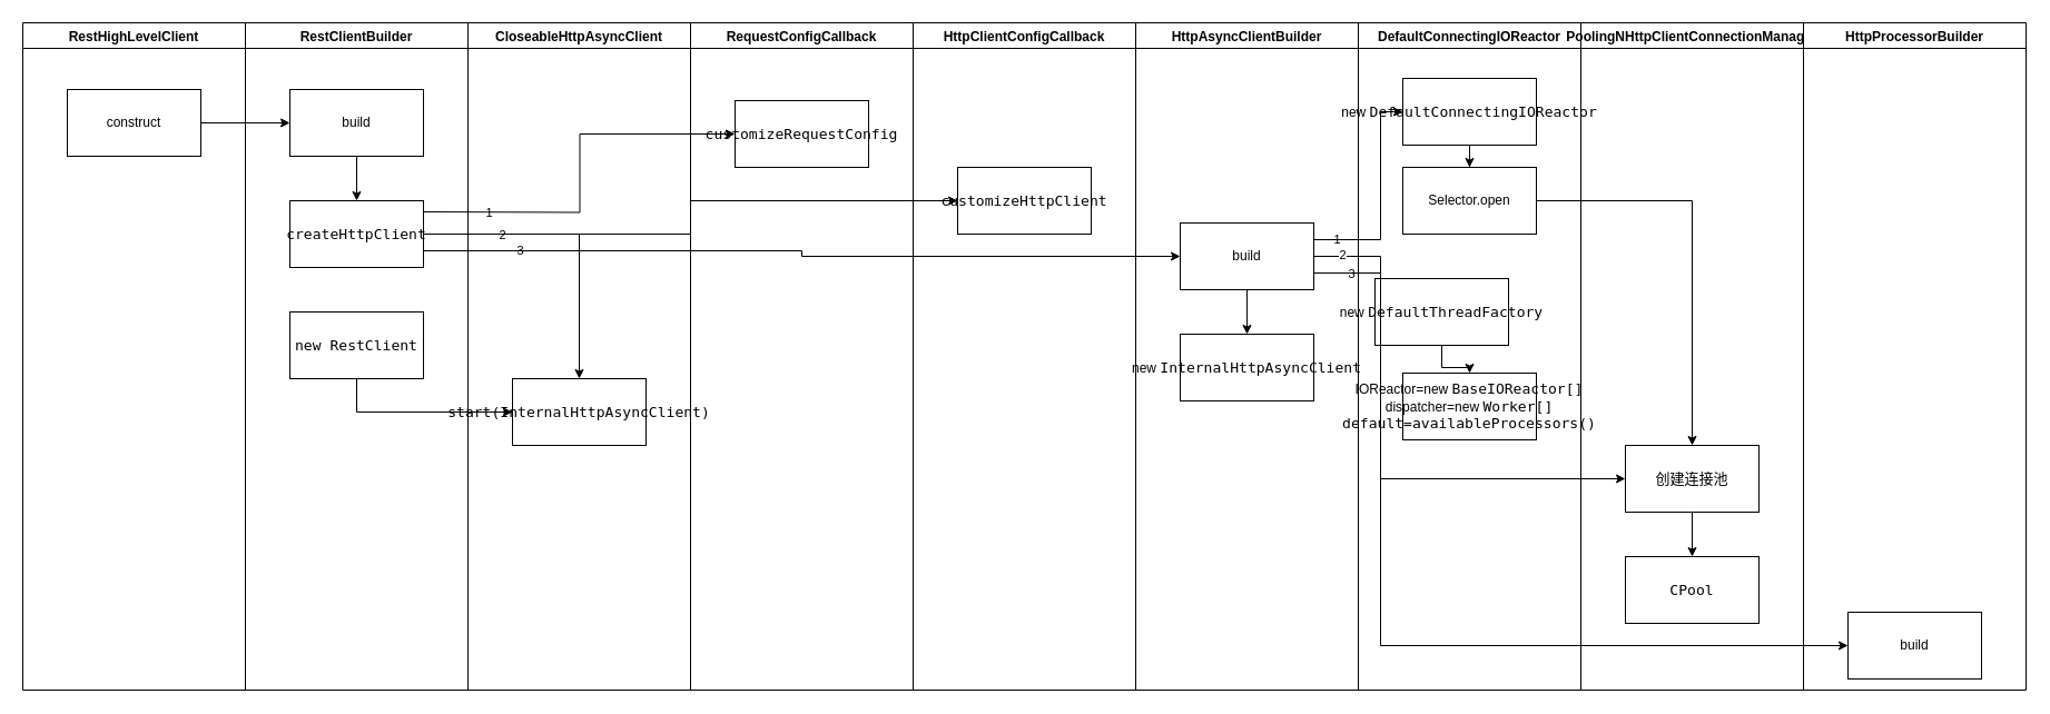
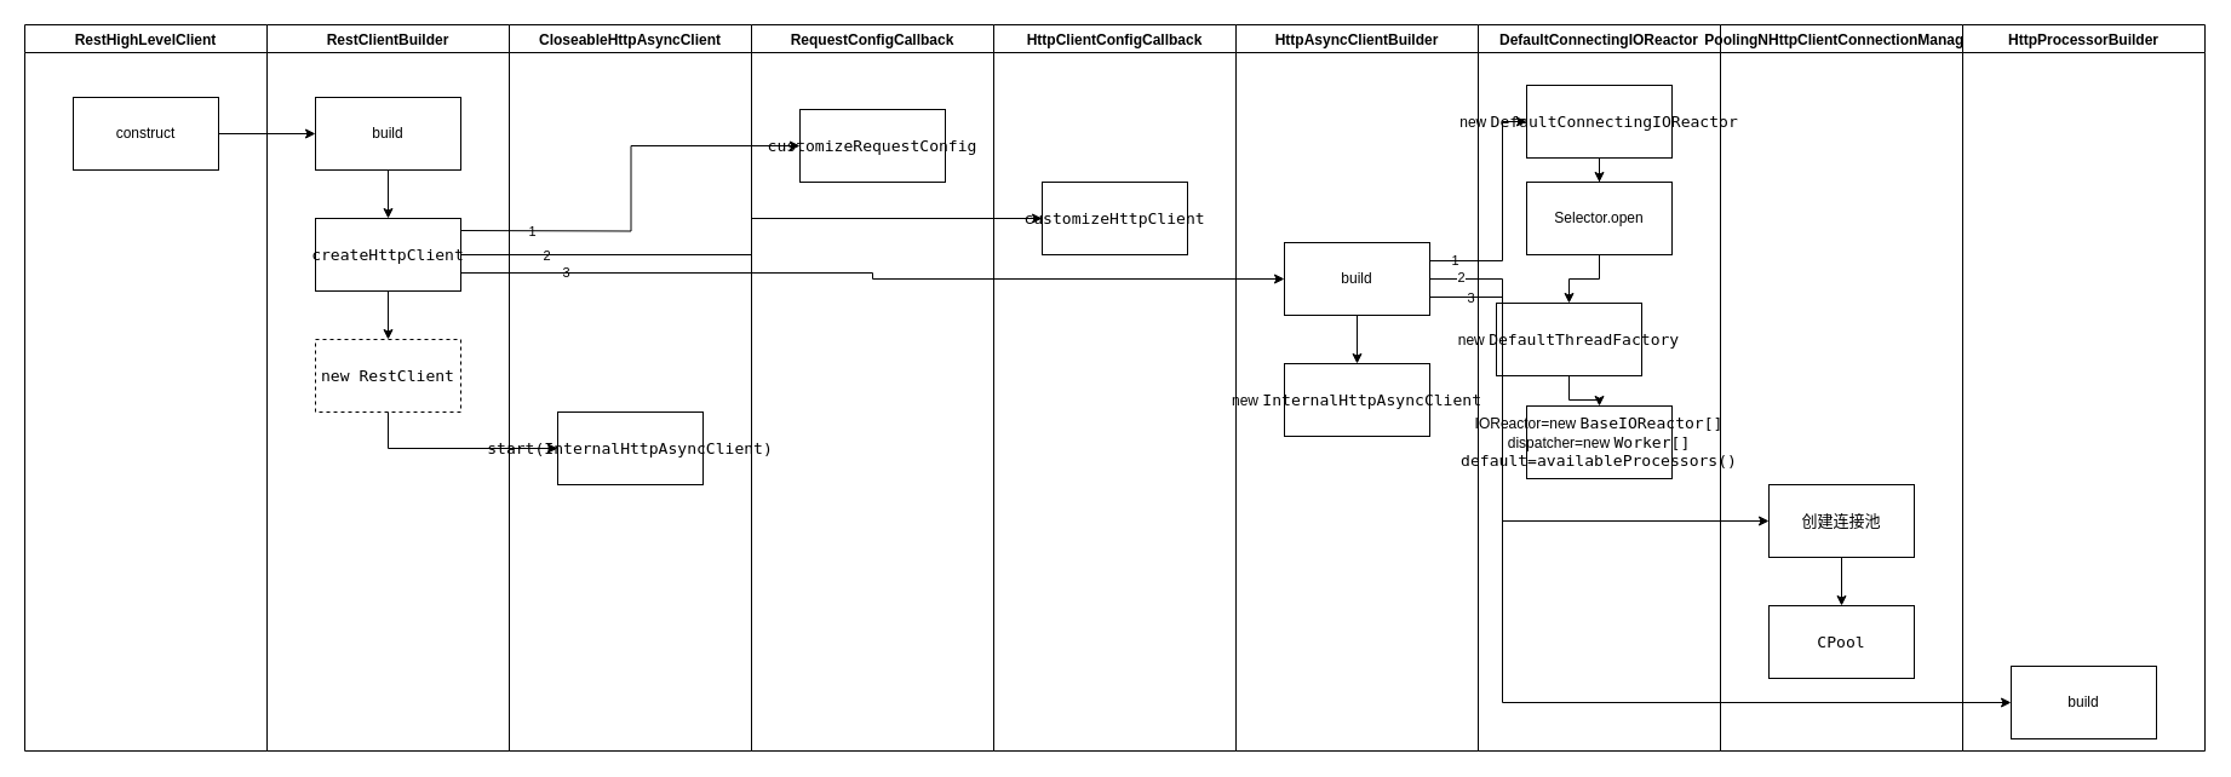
  <mxCell id="0" />
  <mxCell id="1" parent="0" />
  <mxCell id="2" value="RestHighLevelClient" style="swimlane;fontColor=default;labelBackgroundColor=none;" vertex="1" parent="1"><mxGeometry x="20" y="20" width="200" height="600" as="geometry" /></mxCell>
  <mxCell id="3" value="construct" style="rounded=0;whiteSpace=wrap;html=1;fontColor=default;labelBackgroundColor=none;" vertex="1" parent="2"><mxGeometry x="40" y="60" width="120" height="60" as="geometry" /></mxCell>
  <mxCell id="4" value="RestClientBuilder" style="swimlane;fontColor=default;labelBackgroundColor=none;" vertex="1" parent="1"><mxGeometry x="220" y="20" width="200" height="600" as="geometry" /></mxCell>
  <mxCell id="5" value="build" style="rounded=0;whiteSpace=wrap;html=1;fontColor=default;labelBackgroundColor=none;" vertex="1" parent="4"><mxGeometry x="40" y="60" width="120" height="60" as="geometry" /></mxCell>
  <mxCell id="6" value="&lt;pre style=&quot;font-family: &amp;quot;JetBrains Mono&amp;quot;, monospace; font-size: 9.8pt;&quot;&gt;&lt;span style=&quot;&quot;&gt;createHttpClient&lt;/span&gt;&lt;/pre&gt;" style="rounded=0;whiteSpace=wrap;html=1;fontColor=default;labelBackgroundColor=none;" vertex="1" parent="4"><mxGeometry x="40" y="160" width="120" height="60" as="geometry" /></mxCell>
  <mxCell id="7" value="" style="edgeStyle=orthogonalEdgeStyle;rounded=0;orthogonalLoop=1;jettySize=auto;html=1;fontColor=default;labelBackgroundColor=none;" edge="1" parent="4" source="5" target="6"><mxGeometry relative="1" as="geometry" /></mxCell>
- <mxCell id="8" value="&lt;pre style=&quot;font-family: &amp;quot;JetBrains Mono&amp;quot;, monospace; font-size: 9.8pt;&quot;&gt;&lt;span style=&quot;&quot;&gt;new &lt;/span&gt;RestClient&lt;/pre&gt;" style="rounded=0;whiteSpace=wrap;html=1;fontColor=default;labelBackgroundColor=none;" vertex="1" parent="4"><mxGeometry x="40" y="260" width="120" height="60" as="geometry" /></mxCell>
- <mxCell id="9" value="" style="edgeStyle=orthogonalEdgeStyle;rounded=0;orthogonalLoop=1;jettySize=auto;html=1;fontColor=default;labelBackgroundColor=none;" edge="1" parent="4" source="6" target="12"><mxGeometry relative="1" as="geometry" /></mxCell>
+ <mxCell id="8" value="&lt;pre style=&quot;font-family: &amp;quot;JetBrains Mono&amp;quot;, monospace; font-size: 9.8pt;&quot;&gt;&lt;span style=&quot;&quot;&gt;new &lt;/span&gt;RestClient&lt;/pre&gt;" style="rounded=0;whiteSpace=wrap;html=1;fontColor=default;labelBackgroundColor=none;dashed=1;" vertex="1" parent="4"><mxGeometry x="40" y="260" width="120" height="60" as="geometry" /></mxCell>
+ <mxCell id="9" value="" style="edgeStyle=orthogonalEdgeStyle;rounded=0;orthogonalLoop=1;jettySize=auto;html=1;fontColor=default;labelBackgroundColor=none;" edge="1" parent="4" source="6" target="8"><mxGeometry relative="1" as="geometry" /></mxCell>
  <mxCell id="10" value="" style="edgeStyle=orthogonalEdgeStyle;rounded=0;orthogonalLoop=1;jettySize=auto;html=1;fontColor=default;labelBackgroundColor=none;" edge="1" parent="1" source="3" target="5"><mxGeometry relative="1" as="geometry" /></mxCell>
  <mxCell id="11" value="CloseableHttpAsyncClient" style="swimlane;fontColor=default;labelBackgroundColor=none;" vertex="1" parent="1"><mxGeometry x="420" y="20" width="200" height="600" as="geometry" /></mxCell>
  <mxCell id="12" value="&lt;pre style=&quot;font-family: &amp;quot;JetBrains Mono&amp;quot;, monospace; font-size: 9.8pt;&quot;&gt;&lt;font&gt;start(&lt;/font&gt;InternalHttpAsyncClient)&lt;/pre&gt;" style="rounded=0;whiteSpace=wrap;html=1;fontColor=default;labelBackgroundColor=none;" vertex="1" parent="11"><mxGeometry x="40" y="320" width="120" height="60" as="geometry" /></mxCell>
  <mxCell id="13" value="" style="edgeStyle=orthogonalEdgeStyle;rounded=0;orthogonalLoop=1;jettySize=auto;html=1;entryX=0;entryY=0.5;entryDx=0;entryDy=0;exitX=0.5;exitY=1;exitDx=0;exitDy=0;fontColor=default;labelBackgroundColor=none;" edge="1" parent="1" source="8" target="12"><mxGeometry relative="1" as="geometry"><mxPoint x="320" y="370" as="targetPoint" /></mxGeometry></mxCell>
  <mxCell id="14" value="RequestConfigCallback" style="swimlane;fontColor=default;labelBackgroundColor=none;" vertex="1" parent="1"><mxGeometry x="620" y="20" width="200" height="600" as="geometry" /></mxCell>
  <mxCell id="15" value="&lt;pre style=&quot;font-family: &amp;quot;JetBrains Mono&amp;quot;, monospace; font-size: 9.8pt;&quot;&gt;&lt;pre style=&quot;font-family: &amp;quot;JetBrains Mono&amp;quot;, monospace; font-size: 9.8pt;&quot;&gt;&lt;span style=&quot;&quot;&gt;customizeRequestConfig&lt;/span&gt;&lt;/pre&gt;&lt;/pre&gt;" style="rounded=0;whiteSpace=wrap;html=1;fontColor=default;labelBackgroundColor=none;" vertex="1" parent="14"><mxGeometry x="40" y="70" width="120" height="60" as="geometry" /></mxCell>
  <mxCell id="16" value="" style="edgeStyle=orthogonalEdgeStyle;rounded=0;orthogonalLoop=1;jettySize=auto;html=1;entryX=0;entryY=0.5;entryDx=0;entryDy=0;fontColor=default;labelBackgroundColor=none;" edge="1" parent="1" target="15"><mxGeometry relative="1" as="geometry"><mxPoint x="380" y="190" as="sourcePoint" /></mxGeometry></mxCell>
  <mxCell id="17" value="1" style="edgeLabel;html=1;align=center;verticalAlign=middle;resizable=0;points=[];fontColor=default;labelBackgroundColor=none;" vertex="1" connectable="0" parent="16"><mxGeometry x="-0.662" relative="1" as="geometry"><mxPoint as="offset" /></mxGeometry></mxCell>
  <mxCell id="18" value="HttpClientConfigCallback" style="swimlane;labelBackgroundColor=none;fontColor=default;" vertex="1" parent="1"><mxGeometry x="820" y="20" width="200" height="600" as="geometry" /></mxCell>
  <mxCell id="19" value="&lt;pre style=&quot;font-family: &amp;quot;JetBrains Mono&amp;quot;, monospace; font-size: 9.8pt;&quot;&gt;&lt;span style=&quot;&quot;&gt;customizeHttpClient&lt;/span&gt;&lt;/pre&gt;" style="rounded=0;whiteSpace=wrap;html=1;fontColor=default;labelBackgroundColor=none;" vertex="1" parent="18"><mxGeometry x="40" y="130" width="120" height="60" as="geometry" /></mxCell>
  <mxCell id="20" style="edgeStyle=orthogonalEdgeStyle;rounded=0;orthogonalLoop=1;jettySize=auto;html=1;entryX=0;entryY=0.5;entryDx=0;entryDy=0;exitX=1;exitY=0.5;exitDx=0;exitDy=0;fontColor=default;labelBackgroundColor=none;" edge="1" parent="1" source="6" target="19"><mxGeometry relative="1" as="geometry"><mxPoint x="890" y="225.316" as="targetPoint" /><mxPoint x="390" y="230" as="sourcePoint" /></mxGeometry></mxCell>
  <mxCell id="21" value="2" style="edgeLabel;html=1;align=center;verticalAlign=middle;resizable=0;points=[];fontColor=default;labelBackgroundColor=none;" vertex="1" connectable="0" parent="20"><mxGeometry x="-0.727" relative="1" as="geometry"><mxPoint as="offset" /></mxGeometry></mxCell>
  <mxCell id="22" value="HttpAsyncClientBuilder" style="swimlane;fontColor=default;labelBackgroundColor=none;" vertex="1" parent="1"><mxGeometry x="1020" y="20" width="200" height="600" as="geometry" /></mxCell>
  <mxCell id="23" value="build" style="rounded=0;whiteSpace=wrap;html=1;fontColor=default;labelBackgroundColor=none;" vertex="1" parent="22"><mxGeometry x="40" y="180" width="120" height="60" as="geometry" /></mxCell>
  <mxCell id="24" value="new&amp;nbsp;&lt;span style=&quot;font-family: &amp;quot;JetBrains Mono&amp;quot;, monospace; font-size: 9.8pt;&quot;&gt;InternalHttpAsyncClient&lt;/span&gt;" style="rounded=0;whiteSpace=wrap;html=1;fontColor=default;labelBackgroundColor=none;" vertex="1" parent="22"><mxGeometry x="40" y="280" width="120" height="60" as="geometry" /></mxCell>
  <mxCell id="25" value="" style="edgeStyle=orthogonalEdgeStyle;rounded=0;orthogonalLoop=1;jettySize=auto;html=1;fontColor=default;labelBackgroundColor=none;" edge="1" parent="22" source="23" target="24"><mxGeometry relative="1" as="geometry" /></mxCell>
  <mxCell id="26" style="edgeStyle=orthogonalEdgeStyle;rounded=0;orthogonalLoop=1;jettySize=auto;html=1;exitX=1;exitY=0.75;exitDx=0;exitDy=0;entryX=0;entryY=0.5;entryDx=0;entryDy=0;fontColor=default;labelBackgroundColor=none;" edge="1" parent="1" source="6" target="23"><mxGeometry relative="1" as="geometry"><mxPoint x="1080" y="230" as="targetPoint" /></mxGeometry></mxCell>
  <mxCell id="27" value="3" style="edgeLabel;html=1;align=center;verticalAlign=middle;resizable=0;points=[];fontColor=default;labelBackgroundColor=none;" vertex="1" connectable="0" parent="26"><mxGeometry x="-0.75" y="1" relative="1" as="geometry"><mxPoint as="offset" /></mxGeometry></mxCell>
  <mxCell id="28" value="DefaultConnectingIOReactor" style="swimlane;fontColor=default;labelBackgroundColor=none;" vertex="1" parent="1"><mxGeometry x="1220" y="20" width="200" height="600" as="geometry" /></mxCell>
  <mxCell id="29" value="new&amp;nbsp;&lt;span style=&quot;font-family: &amp;quot;JetBrains Mono&amp;quot;, monospace; font-size: 9.8pt;&quot;&gt;DefaultConnectingIOReactor&lt;/span&gt;" style="rounded=0;whiteSpace=wrap;html=1;fontColor=default;labelBackgroundColor=none;" vertex="1" parent="28"><mxGeometry x="40" y="50" width="120" height="60" as="geometry" /></mxCell>
  <mxCell id="30" value="Selector.open" style="whiteSpace=wrap;html=1;rounded=0;fontColor=default;labelBackgroundColor=none;" vertex="1" parent="28"><mxGeometry x="40" y="130" width="120" height="60" as="geometry" /></mxCell>
  <mxCell id="31" value="" style="edgeStyle=orthogonalEdgeStyle;rounded=0;orthogonalLoop=1;jettySize=auto;html=1;fontColor=default;labelBackgroundColor=none;" edge="1" parent="28" source="29" target="30"><mxGeometry relative="1" as="geometry" /></mxCell>
  <mxCell id="32" value="new&amp;nbsp;&lt;span style=&quot;font-family: &amp;quot;JetBrains Mono&amp;quot;, monospace; font-size: 9.8pt;&quot;&gt;DefaultThreadFactory&lt;/span&gt;" style="whiteSpace=wrap;html=1;rounded=0;fontColor=default;labelBackgroundColor=none;" vertex="1" parent="28"><mxGeometry x="15" y="230" width="120" height="60" as="geometry" /></mxCell>
- <mxCell id="33" value="" style="edgeStyle=orthogonalEdgeStyle;rounded=0;orthogonalLoop=1;jettySize=auto;html=1;fontColor=default;labelBackgroundColor=none;" edge="1" parent="28" source="30" target="39"><mxGeometry relative="1" as="geometry" /></mxCell>
+ <mxCell id="33" value="" style="edgeStyle=orthogonalEdgeStyle;rounded=0;orthogonalLoop=1;jettySize=auto;html=1;fontColor=default;labelBackgroundColor=none;" edge="1" parent="28" source="30" target="32"><mxGeometry relative="1" as="geometry" /></mxCell>
  <mxCell id="34" value="IOReactor=new&amp;nbsp;&lt;span style=&quot;font-family: &amp;quot;JetBrains Mono&amp;quot;, monospace; font-size: 9.8pt;&quot;&gt;BaseIOReactor[]&lt;/span&gt;&lt;br&gt;dispatcher=new&amp;nbsp;&lt;span style=&quot;font-family: &amp;quot;JetBrains Mono&amp;quot;, monospace; font-size: 9.8pt;&quot;&gt;Worker[]&lt;br&gt;default=&lt;/span&gt;&lt;span style=&quot;font-family: &amp;quot;JetBrains Mono&amp;quot;, monospace; font-size: 9.8pt;&quot;&gt;availableProcessors()&lt;br&gt;&lt;/span&gt;" style="whiteSpace=wrap;html=1;rounded=0;fontColor=default;labelBackgroundColor=none;" vertex="1" parent="28"><mxGeometry x="40" y="315" width="120" height="60" as="geometry" /></mxCell>
  <mxCell id="35" value="" style="edgeStyle=orthogonalEdgeStyle;rounded=0;orthogonalLoop=1;jettySize=auto;html=1;fontColor=default;labelBackgroundColor=none;" edge="1" parent="28" source="32" target="34"><mxGeometry relative="1" as="geometry" /></mxCell>
  <mxCell id="36" value="" style="edgeStyle=orthogonalEdgeStyle;rounded=0;orthogonalLoop=1;jettySize=auto;html=1;entryX=0;entryY=0.5;entryDx=0;entryDy=0;exitX=1;exitY=0.25;exitDx=0;exitDy=0;fontColor=default;labelBackgroundColor=none;" edge="1" parent="1" source="23" target="29"><mxGeometry relative="1" as="geometry"><Array as="points"><mxPoint x="1240" y="215" /><mxPoint x="1240" y="100" /></Array></mxGeometry></mxCell>
  <mxCell id="37" value="1" style="edgeLabel;html=1;align=center;verticalAlign=middle;resizable=0;points=[];fontColor=default;labelBackgroundColor=none;" vertex="1" connectable="0" parent="36"><mxGeometry x="-0.798" y="1" relative="1" as="geometry"><mxPoint as="offset" /></mxGeometry></mxCell>
  <mxCell id="38" value="PoolingNHttpClientConnectionManager" style="swimlane;fontColor=default;labelBackgroundColor=none;" vertex="1" parent="1"><mxGeometry x="1420" y="20" width="200" height="600" as="geometry" /></mxCell>
  <mxCell id="39" value="&lt;span style=&quot;font-family: &amp;quot;JetBrains Mono&amp;quot;, monospace; font-size: 9.8pt;&quot;&gt;创建连接池&lt;br&gt;&lt;/span&gt;" style="rounded=0;whiteSpace=wrap;html=1;fontColor=default;labelBackgroundColor=none;" vertex="1" parent="38"><mxGeometry x="40" y="380" width="120" height="60" as="geometry" /></mxCell>
  <mxCell id="40" value="&lt;pre style=&quot;font-family: &amp;quot;JetBrains Mono&amp;quot;, monospace; font-size: 9.8pt;&quot;&gt;CPool&lt;/pre&gt;" style="rounded=0;whiteSpace=wrap;html=1;fontColor=default;labelBackgroundColor=none;" vertex="1" parent="38"><mxGeometry x="40" y="480" width="120" height="60" as="geometry" /></mxCell>
  <mxCell id="41" value="" style="edgeStyle=orthogonalEdgeStyle;rounded=0;orthogonalLoop=1;jettySize=auto;html=1;fontColor=default;labelBackgroundColor=none;" edge="1" parent="38" source="39" target="40"><mxGeometry relative="1" as="geometry" /></mxCell>
  <mxCell id="42" style="edgeStyle=orthogonalEdgeStyle;rounded=0;orthogonalLoop=1;jettySize=auto;html=1;exitX=1;exitY=0.75;exitDx=0;exitDy=0;entryX=0;entryY=0.5;entryDx=0;entryDy=0;fontColor=default;labelBackgroundColor=none;" edge="1" parent="1" source="23" target="45"><mxGeometry relative="1" as="geometry"><mxPoint x="1680" y="280" as="targetPoint" /><Array as="points"><mxPoint x="1240" y="245" /><mxPoint x="1240" y="580" /></Array></mxGeometry></mxCell>
  <mxCell id="43" value="3" style="edgeLabel;html=1;align=center;verticalAlign=middle;resizable=0;points=[];fontColor=default;labelBackgroundColor=none;" vertex="1" connectable="0" parent="42"><mxGeometry x="-0.92" relative="1" as="geometry"><mxPoint as="offset" /></mxGeometry></mxCell>
  <mxCell id="44" value="HttpProcessorBuilder" style="swimlane;fontColor=default;labelBackgroundColor=none;" vertex="1" parent="1"><mxGeometry x="1620" y="20" width="200" height="600" as="geometry" /></mxCell>
  <mxCell id="45" value="build" style="rounded=0;whiteSpace=wrap;html=1;fontColor=default;labelBackgroundColor=none;" vertex="1" parent="44"><mxGeometry x="40" y="530" width="120" height="60" as="geometry" /></mxCell>
  <mxCell id="46" style="edgeStyle=orthogonalEdgeStyle;rounded=0;orthogonalLoop=1;jettySize=auto;html=1;exitX=1;exitY=0.5;exitDx=0;exitDy=0;entryX=0;entryY=0.5;entryDx=0;entryDy=0;labelBackgroundColor=none;fontColor=default;" edge="1" parent="1" source="23" target="39"><mxGeometry relative="1" as="geometry"><Array as="points"><mxPoint x="1240" y="230" /><mxPoint x="1240" y="430" /></Array></mxGeometry></mxCell>
  <mxCell id="47" value="2" style="edgeLabel;html=1;align=center;verticalAlign=middle;resizable=0;points=[];fontColor=default;" vertex="1" connectable="0" parent="46"><mxGeometry x="-0.896" y="2" relative="1" as="geometry"><mxPoint as="offset" /></mxGeometry></mxCell>
